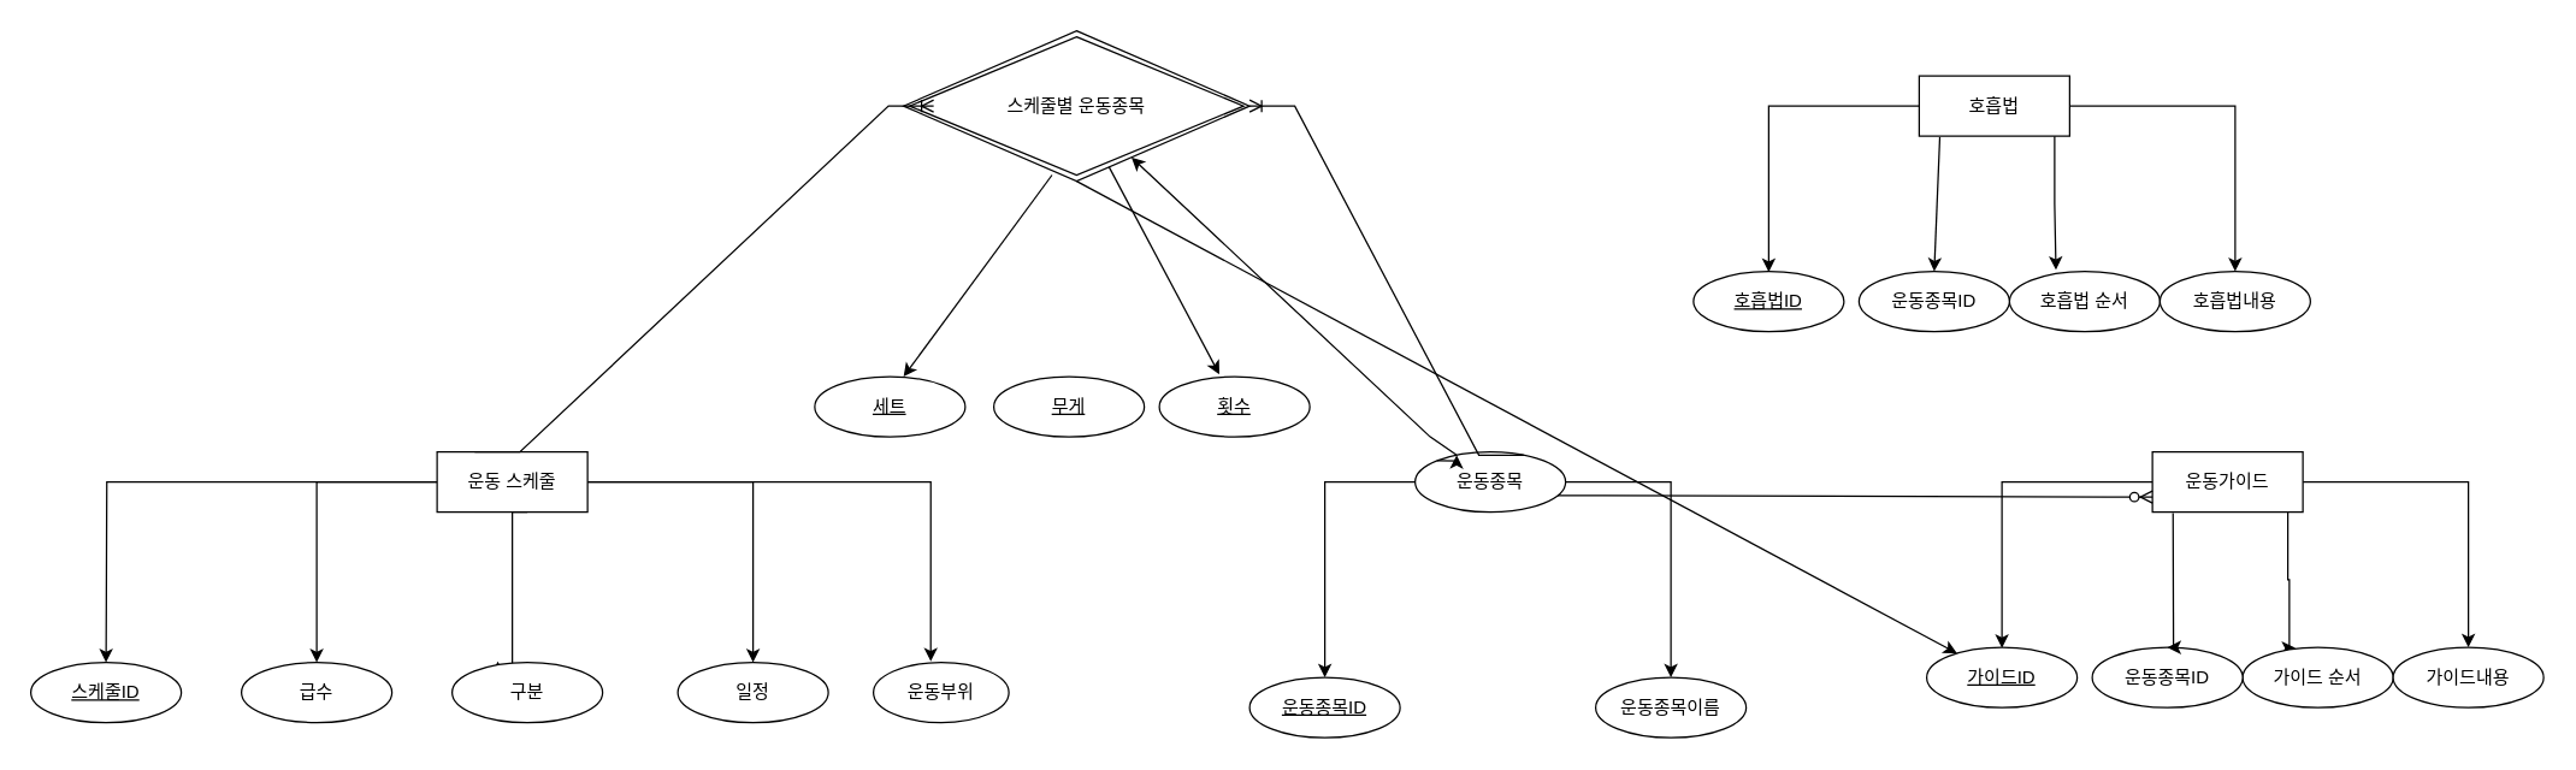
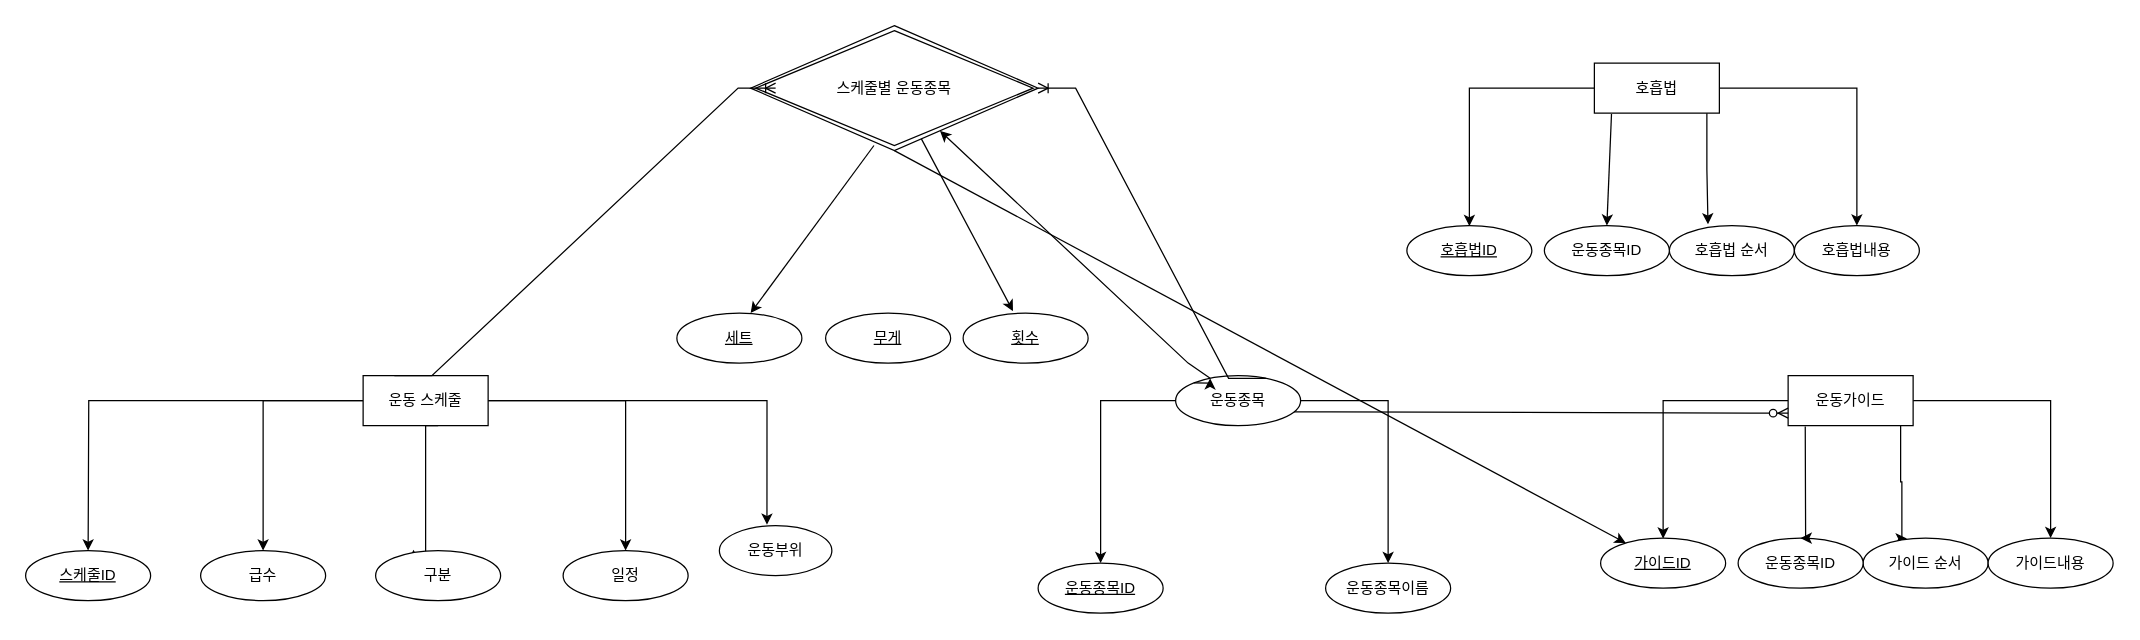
  <mxCell id="0" />
  <mxCell id="1" parent="0" />
  <mxCell id="2" style="edgeStyle=orthogonalEdgeStyle;rounded=0;orthogonalLoop=1;jettySize=auto;html=1;entryX=0.303;entryY=-0.018;entryDx=0;entryDy=0;entryPerimeter=0;" edge="1" parent="1" target="10"><mxGeometry relative="1" as="geometry"><mxPoint x="350" y="340" as="sourcePoint" /><Array as="points"><mxPoint x="340" y="340" /><mxPoint x="340" y="449" /><mxPoint x="330" y="449" /></Array></mxGeometry></mxCell>
  <mxCell id="3" style="edgeStyle=orthogonalEdgeStyle;rounded=0;orthogonalLoop=1;jettySize=auto;html=1;entryX=0.5;entryY=0;entryDx=0;entryDy=0;" edge="1" parent="1" source="7" target="11"><mxGeometry relative="1" as="geometry" /></mxCell>
  <mxCell id="4" style="edgeStyle=orthogonalEdgeStyle;rounded=0;orthogonalLoop=1;jettySize=auto;html=1;entryX=0.423;entryY=-0.018;entryDx=0;entryDy=0;entryPerimeter=0;" edge="1" parent="1" source="7" target="12"><mxGeometry relative="1" as="geometry" /></mxCell>
  <mxCell id="5" style="edgeStyle=orthogonalEdgeStyle;rounded=0;orthogonalLoop=1;jettySize=auto;html=1;entryX=0.5;entryY=0;entryDx=0;entryDy=0;" edge="1" parent="1" source="7"><mxGeometry relative="1" as="geometry"><mxPoint x="70" y="440" as="targetPoint" /></mxGeometry></mxCell>
  <mxCell id="6" style="edgeStyle=orthogonalEdgeStyle;rounded=0;orthogonalLoop=1;jettySize=auto;html=1;entryX=0.5;entryY=0;entryDx=0;entryDy=0;" edge="1" parent="1" source="7" target="9"><mxGeometry relative="1" as="geometry" /></mxCell>
  <mxCell id="7" value="운동 스케줄" style="whiteSpace=wrap;html=1;align=center;" vertex="1" parent="1"><mxGeometry x="290" y="300" width="100" height="40" as="geometry" /></mxCell>
  <mxCell id="8" value="스케줄ID" style="ellipse;whiteSpace=wrap;html=1;align=center;fontStyle=4;" vertex="1" parent="1"><mxGeometry x="20" y="440" width="100" height="40" as="geometry" /></mxCell>
  <mxCell id="9" value="급수&lt;br&gt;" style="ellipse;whiteSpace=wrap;html=1;align=center;" vertex="1" parent="1"><mxGeometry x="160" y="440" width="100" height="40" as="geometry" /></mxCell>
  <mxCell id="10" value="구분" style="ellipse;whiteSpace=wrap;html=1;align=center;" vertex="1" parent="1"><mxGeometry x="300" y="440" width="100" height="40" as="geometry" /></mxCell>
  <mxCell id="11" value="일정" style="ellipse;whiteSpace=wrap;html=1;align=center;" vertex="1" parent="1"><mxGeometry x="450" y="440" width="100" height="40" as="geometry" /></mxCell>
- <mxCell id="12" value="운동부위" style="ellipse;whiteSpace=wrap;html=1;align=center;" vertex="1" parent="1"><mxGeometry x="580" y="440" width="90" height="40" as="geometry" /></mxCell>
+ <mxCell id="12" value="운동부위" style="ellipse;whiteSpace=wrap;html=1;align=center;" vertex="1" parent="1"><mxGeometry x="575" y="420" width="90" height="40" as="geometry" /></mxCell>
  <mxCell id="13" style="edgeStyle=orthogonalEdgeStyle;rounded=0;orthogonalLoop=1;jettySize=auto;html=1;entryX=0.5;entryY=0;entryDx=0;entryDy=0;" edge="1" source="15" target="16" parent="1"><mxGeometry relative="1" as="geometry" /></mxCell>
  <mxCell id="14" style="edgeStyle=orthogonalEdgeStyle;rounded=0;orthogonalLoop=1;jettySize=auto;html=1;exitX=1;exitY=0.5;exitDx=0;exitDy=0;entryX=0.5;entryY=0;entryDx=0;entryDy=0;" edge="1" parent="1" source="15" target="17"><mxGeometry relative="1" as="geometry"><mxPoint x="1260" y="440" as="targetPoint" /><Array as="points"><mxPoint x="1110" y="320" /></Array></mxGeometry></mxCell>
  <mxCell id="15" value="운동종목" style="ellipse;whiteSpace=wrap;html=1;align=center;" vertex="1" parent="1"><mxGeometry x="940" y="300" width="100" height="40" as="geometry" /></mxCell>
  <mxCell id="16" value="운동종목ID" style="ellipse;whiteSpace=wrap;html=1;align=center;fontStyle=4;" vertex="1" parent="1"><mxGeometry x="830" y="450" width="100" height="40" as="geometry" /></mxCell>
  <mxCell id="17" value="운동종목이름" style="ellipse;whiteSpace=wrap;html=1;align=center;" vertex="1" parent="1"><mxGeometry x="1060" y="450" width="100" height="40" as="geometry" /></mxCell>
  <mxCell id="18" value="스케줄별 운동종목&lt;br&gt;" style="shape=rhombus;double=1;perimeter=rhombusPerimeter;whiteSpace=wrap;html=1;align=center;" vertex="1" parent="1"><mxGeometry x="600" y="20" width="230" height="100" as="geometry" /></mxCell>
  <mxCell id="19" value="" style="endArrow=classic;html=1;rounded=0;exitX=0.25;exitY=0;exitDx=0;exitDy=0;" edge="1" parent="1" source="15" target="18"><mxGeometry width="50" height="50" relative="1" as="geometry"><mxPoint x="930" y="320" as="sourcePoint" /><mxPoint x="980" y="270" as="targetPoint" /><Array as="points"><mxPoint x="950" y="290" /></Array></mxGeometry></mxCell>
  <mxCell id="20" value="세트" style="ellipse;whiteSpace=wrap;html=1;align=center;fontStyle=4;" vertex="1" parent="1"><mxGeometry x="541" y="250" width="100" height="40" as="geometry" /></mxCell>
  <mxCell id="21" value="무게" style="ellipse;whiteSpace=wrap;html=1;align=center;fontStyle=4;" vertex="1" parent="1"><mxGeometry x="660" y="250" width="100" height="40" as="geometry" /></mxCell>
  <mxCell id="22" value="횟수" style="ellipse;whiteSpace=wrap;html=1;align=center;fontStyle=4;" vertex="1" parent="1"><mxGeometry x="770" y="250" width="100" height="40" as="geometry" /></mxCell>
  <mxCell id="23" value="" style="endArrow=classic;html=1;rounded=0;entryX=0.399;entryY=-0.04;entryDx=0;entryDy=0;entryPerimeter=0;" edge="1" parent="1" source="18" target="22"><mxGeometry width="50" height="50" relative="1" as="geometry"><mxPoint x="720" y="180" as="sourcePoint" /><mxPoint x="840" y="70" as="targetPoint" /></mxGeometry></mxCell>
  <mxCell id="24" value="" style="endArrow=classic;html=1;rounded=0;entryX=0.59;entryY=0;entryDx=0;entryDy=0;entryPerimeter=0;exitX=0.429;exitY=0.959;exitDx=0;exitDy=0;exitPerimeter=0;" edge="1" parent="1" source="18" target="20"><mxGeometry width="50" height="50" relative="1" as="geometry"><mxPoint x="660" y="170" as="sourcePoint" /><mxPoint x="710" y="120" as="targetPoint" /></mxGeometry></mxCell>
  <mxCell id="25" value="" style="endArrow=classic;html=1;rounded=0;exitX=0.5;exitY=1;exitDx=0;exitDy=0;" edge="1" parent="1" source="18" target="33"><mxGeometry width="50" height="50" relative="1" as="geometry"><mxPoint x="685" y="200" as="sourcePoint" /><mxPoint x="735" y="150" as="targetPoint" /></mxGeometry></mxCell>
  <mxCell id="26" value="" style="edgeStyle=entityRelationEdgeStyle;fontSize=12;html=1;endArrow=ERoneToMany;rounded=0;exitX=0.25;exitY=0;exitDx=0;exitDy=0;" edge="1" parent="1" source="7"><mxGeometry width="100" height="100" relative="1" as="geometry"><mxPoint x="520" y="170" as="sourcePoint" /><mxPoint x="620" y="70" as="targetPoint" /></mxGeometry></mxCell>
  <mxCell id="27" value="" style="edgeStyle=entityRelationEdgeStyle;fontSize=12;html=1;endArrow=ERoneToMany;rounded=0;entryX=1;entryY=0.5;entryDx=0;entryDy=0;exitX=0.75;exitY=0;exitDx=0;exitDy=0;" edge="1" parent="1" source="15" target="18"><mxGeometry width="100" height="100" relative="1" as="geometry"><mxPoint x="750" y="190" as="sourcePoint" /><mxPoint x="850" y="90" as="targetPoint" /></mxGeometry></mxCell>
  <mxCell id="28" style="edgeStyle=orthogonalEdgeStyle;rounded=0;orthogonalLoop=1;jettySize=auto;html=1;exitX=0;exitY=0;exitDx=0;exitDy=0;entryX=0.25;entryY=0;entryDx=0;entryDy=0;" edge="1" parent="1" source="15" target="15"><mxGeometry relative="1" as="geometry" /></mxCell>
  <mxCell id="29" style="edgeStyle=orthogonalEdgeStyle;rounded=0;orthogonalLoop=1;jettySize=auto;html=1;" edge="1" source="32" parent="1"><mxGeometry relative="1" as="geometry"><mxPoint x="1330" y="430.404" as="targetPoint" /><Array as="points"><mxPoint x="1330" y="320" /></Array></mxGeometry></mxCell>
  <mxCell id="30" style="edgeStyle=orthogonalEdgeStyle;rounded=0;orthogonalLoop=1;jettySize=auto;html=1;entryX=0.35;entryY=0.009;entryDx=0;entryDy=0;entryPerimeter=0;" edge="1" source="32" target="34" parent="1"><mxGeometry relative="1" as="geometry"><Array as="points"><mxPoint x="1520" y="385" /><mxPoint x="1521" y="385" /><mxPoint x="1521" y="430" /></Array></mxGeometry></mxCell>
  <mxCell id="31" style="edgeStyle=orthogonalEdgeStyle;rounded=0;orthogonalLoop=1;jettySize=auto;html=1;entryX=0.5;entryY=0;entryDx=0;entryDy=0;" edge="1" parent="1" source="32" target="35"><mxGeometry relative="1" as="geometry" /></mxCell>
  <mxCell id="32" value="운동가이드" style="whiteSpace=wrap;html=1;align=center;" vertex="1" parent="1"><mxGeometry x="1430" y="300" width="100" height="40" as="geometry" /></mxCell>
  <mxCell id="33" value="가이드ID" style="ellipse;whiteSpace=wrap;html=1;align=center;fontStyle=4;" vertex="1" parent="1"><mxGeometry x="1280" y="430" width="100" height="40" as="geometry" /></mxCell>
  <mxCell id="34" value="가이드 순서" style="ellipse;whiteSpace=wrap;html=1;align=center;" vertex="1" parent="1"><mxGeometry x="1490" y="430" width="100" height="40" as="geometry" /></mxCell>
  <mxCell id="35" value="가이드내용" style="ellipse;whiteSpace=wrap;html=1;align=center;" vertex="1" parent="1"><mxGeometry x="1590" y="430" width="100" height="40" as="geometry" /></mxCell>
  <mxCell id="36" value="운동종목ID" style="ellipse;whiteSpace=wrap;html=1;align=center;" vertex="1" parent="1"><mxGeometry x="1390" y="430" width="100" height="40" as="geometry" /></mxCell>
  <mxCell id="37" value="" style="endArrow=classic;html=1;rounded=0;entryX=0.5;entryY=0;entryDx=0;entryDy=0;exitX=0.137;exitY=1.018;exitDx=0;exitDy=0;exitPerimeter=0;" edge="1" parent="1" source="32" target="36"><mxGeometry width="50" height="50" relative="1" as="geometry"><mxPoint x="1400" y="410" as="sourcePoint" /><mxPoint x="1450" y="360" as="targetPoint" /><Array as="points"><mxPoint x="1444" y="430" /></Array></mxGeometry></mxCell>
  <mxCell id="38" style="edgeStyle=orthogonalEdgeStyle;rounded=0;orthogonalLoop=1;jettySize=auto;html=1;" edge="1" source="41" parent="1"><mxGeometry relative="1" as="geometry"><mxPoint x="1175" y="180.404" as="targetPoint" /><Array as="points"><mxPoint x="1175" y="70" /></Array></mxGeometry></mxCell>
  <mxCell id="39" style="edgeStyle=orthogonalEdgeStyle;rounded=0;orthogonalLoop=1;jettySize=auto;html=1;entryX=0.309;entryY=-0.025;entryDx=0;entryDy=0;entryPerimeter=0;" edge="1" source="41" target="43" parent="1"><mxGeometry relative="1" as="geometry"><Array as="points"><mxPoint x="1365" y="135" /><mxPoint x="1366" y="135" /></Array></mxGeometry></mxCell>
  <mxCell id="40" style="edgeStyle=orthogonalEdgeStyle;rounded=0;orthogonalLoop=1;jettySize=auto;html=1;entryX=0.5;entryY=0;entryDx=0;entryDy=0;" edge="1" source="41" target="44" parent="1"><mxGeometry relative="1" as="geometry" /></mxCell>
  <mxCell id="41" value="호흡법" style="whiteSpace=wrap;html=1;align=center;" vertex="1" parent="1"><mxGeometry x="1275" y="50" width="100" height="40" as="geometry" /></mxCell>
  <mxCell id="42" value="호흡법ID" style="ellipse;whiteSpace=wrap;html=1;align=center;fontStyle=4;" vertex="1" parent="1"><mxGeometry x="1125" y="180" width="100" height="40" as="geometry" /></mxCell>
  <mxCell id="43" value="호흡법 순서" style="ellipse;whiteSpace=wrap;html=1;align=center;" vertex="1" parent="1"><mxGeometry x="1335" y="180" width="100" height="40" as="geometry" /></mxCell>
  <mxCell id="44" value="호흡법내용" style="ellipse;whiteSpace=wrap;html=1;align=center;" vertex="1" parent="1"><mxGeometry x="1435" y="180" width="100" height="40" as="geometry" /></mxCell>
  <mxCell id="45" value="운동종목ID" style="ellipse;whiteSpace=wrap;html=1;align=center;" vertex="1" parent="1"><mxGeometry x="1235" y="180" width="100" height="40" as="geometry" /></mxCell>
  <mxCell id="46" value="" style="endArrow=classic;html=1;rounded=0;entryX=0.5;entryY=0;entryDx=0;entryDy=0;exitX=0.137;exitY=1.018;exitDx=0;exitDy=0;exitPerimeter=0;" edge="1" source="41" target="45" parent="1"><mxGeometry width="50" height="50" relative="1" as="geometry"><mxPoint x="1245" y="160" as="sourcePoint" /><mxPoint x="1295" y="110" as="targetPoint" /></mxGeometry></mxCell>
  <mxCell id="47" value="" style="edgeStyle=entityRelationEdgeStyle;fontSize=12;html=1;endArrow=ERzeroToMany;endFill=1;rounded=0;entryX=0;entryY=0.75;entryDx=0;entryDy=0;exitX=1;exitY=0.75;exitDx=0;exitDy=0;" edge="1" parent="1" source="15" target="32"><mxGeometry width="100" height="100" relative="1" as="geometry"><mxPoint x="1160" y="370" as="sourcePoint" /><mxPoint x="1260" y="270" as="targetPoint" /></mxGeometry></mxCell>
